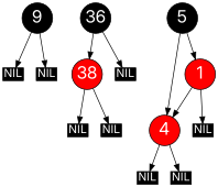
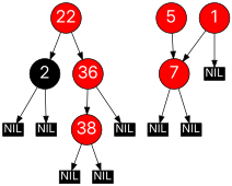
  digraph {
    fontname=Inter
    ordering=out
    node [color=black fixedsize=true fontcolor=white fontname=Inter fontsize=16 fontweight=bold shape=record style=filled]
    edge [fontname=Inter]
-   9 [fontsize=24 shape=circle width=.6]
-   36 [fontsize=24 shape=circle width=.6]
+   22 [fillcolor=red fontsize=24 shape=circle width=.6]
+   9 [fontsize=24 shape=circle width=.6 label=2]
+   36 [fontsize=24 shape=circle width=.6 fillcolor=red]
    n4 [height=.25 label=NIL width=.4]
    n5 [height=.25 label=NIL width=.4]
    n6 [fillcolor=red fontsize=24 label=38 shape=circle width=.6]
    n7 [height=.25 label=NIL width=.4]
-   4 [fillcolor=red fontsize=24 shape=circle width=.6]
+   4 [fillcolor=red fontsize=24 shape=circle width=.6 label=7]
    n9 [height=.25 label=NIL width=.4]
    n10 [height=.25 label=NIL width=.4]
    n11 [height=.25 label=NIL width=.4]
    n12 [height=.25 label=NIL width=.4]
    n13 [height=.25 label=NIL width=.4]
    1 [fillcolor=red fontsize=24 shape=circle width=.6]
-   5 [fontsize=24 shape=circle width=.6]
+   5 [fontsize=24 shape=circle width=.6 fillcolor=red]
+   22 -> 9
+   22 -> 36
    9 -> n4
    9 -> n5
    36 -> n6
    36 -> n7
    n6 -> n11
    n6 -> n12
    4 -> n9
    4 -> n10
    1 -> 4
    1 -> n13
    5 -> 4
-   5 -> 1
  }
